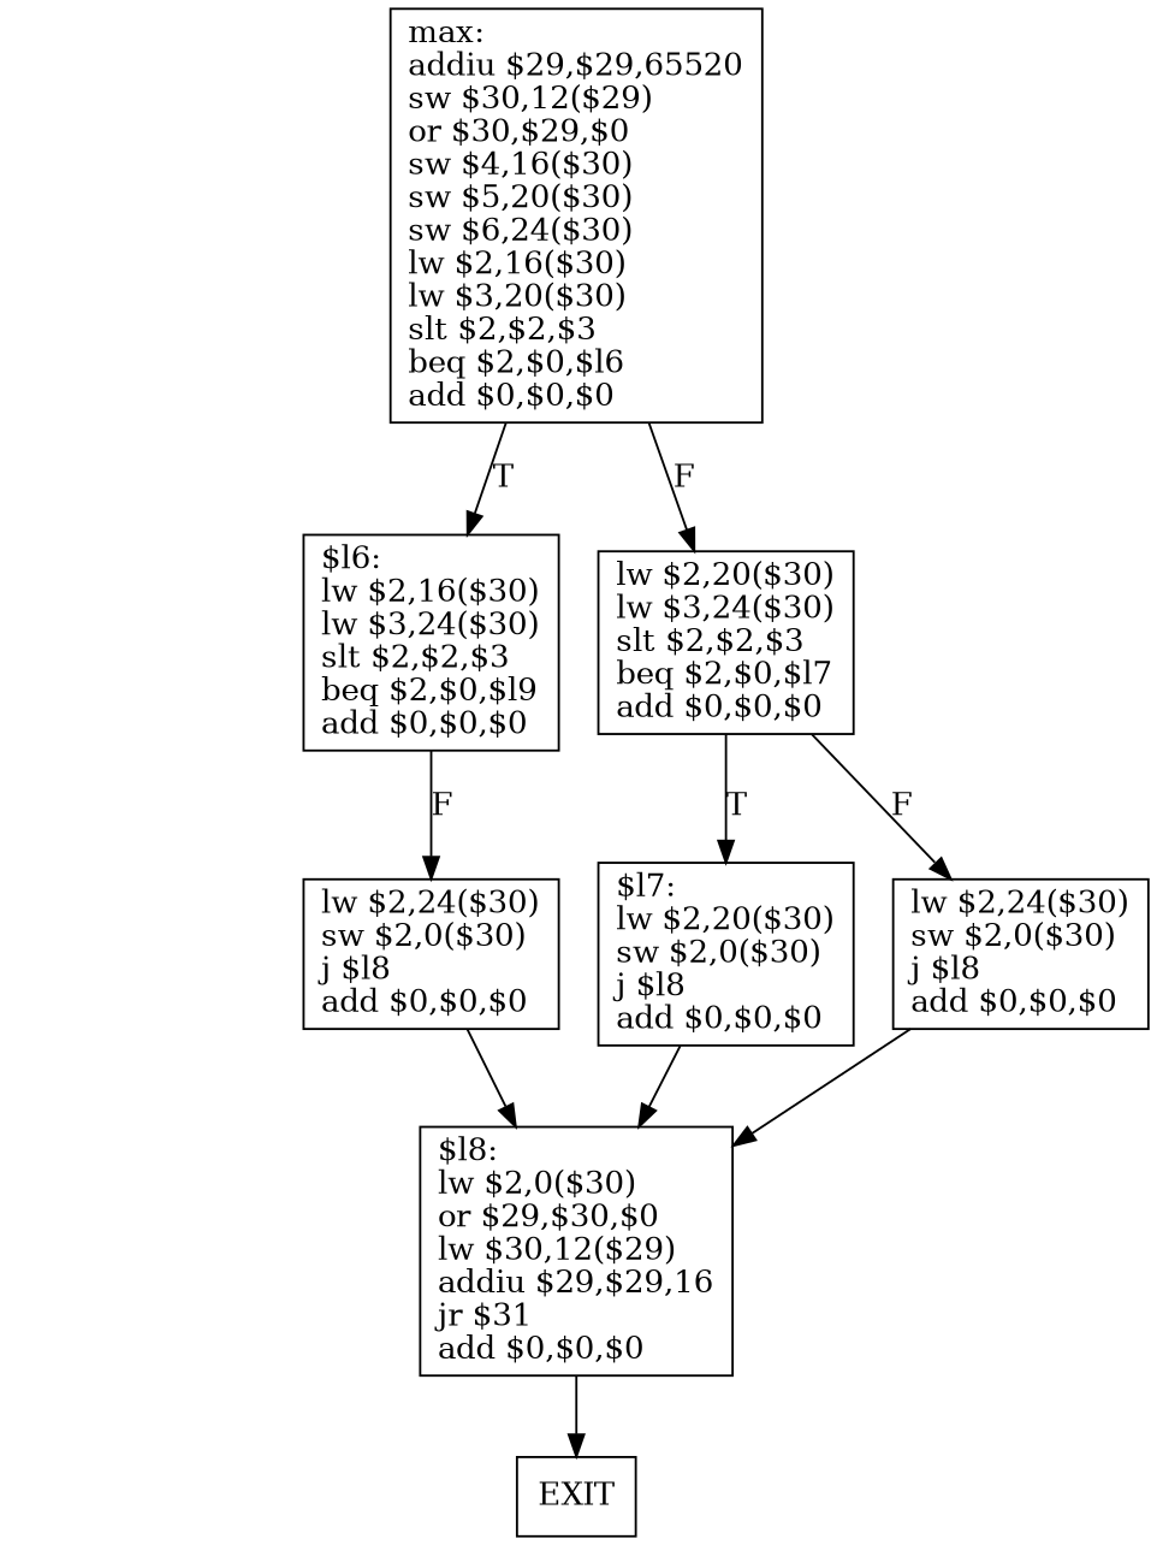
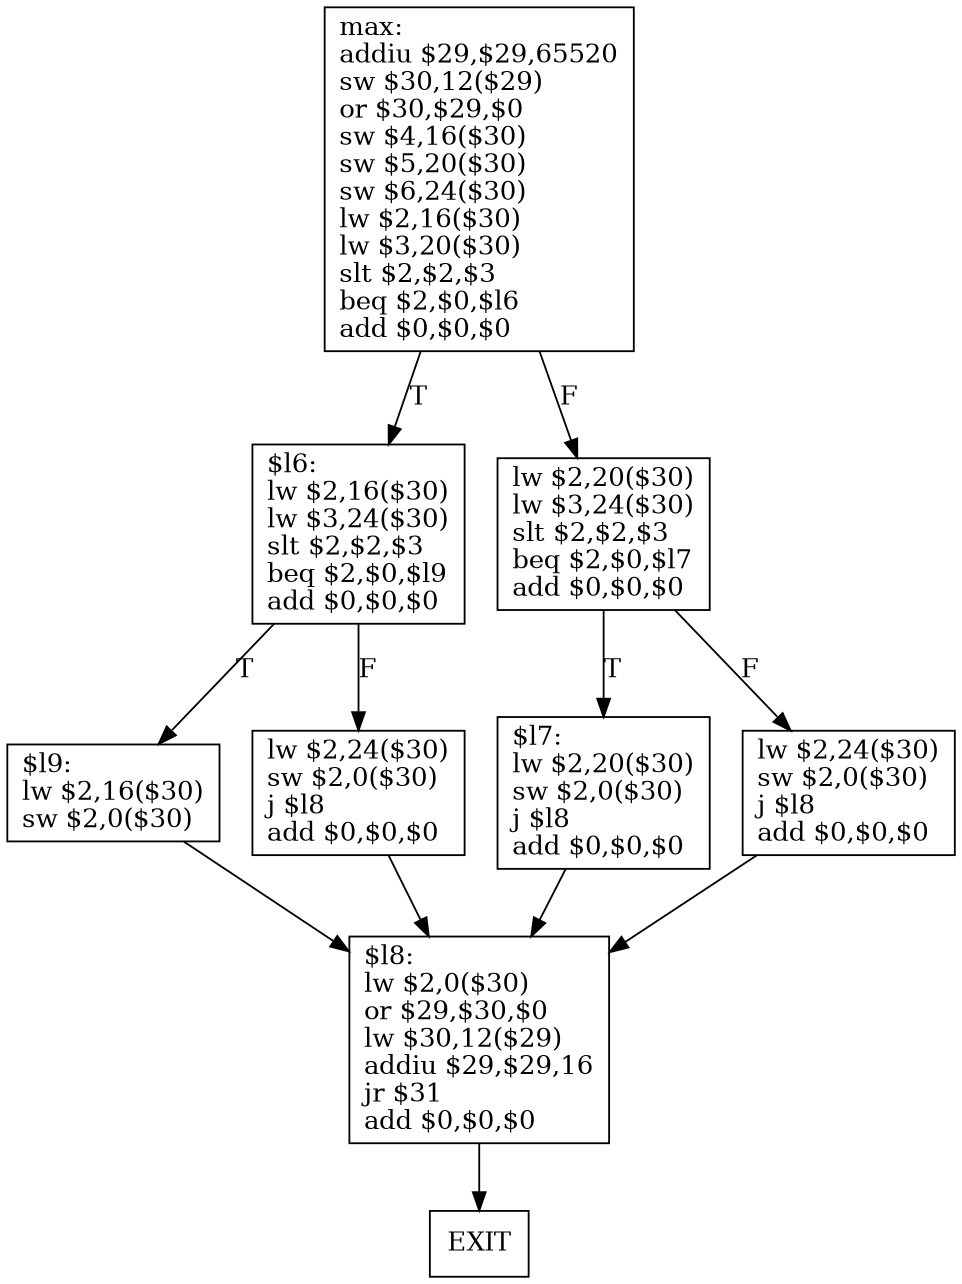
  digraph {
    node [shape=box]
    edge [style=filled]
    n1 [label="max:\laddiu $29,$29,65520\lsw $30,12($29)\lor $30,$29,$0\lsw $4,16($30)\lsw $5,20($30)\lsw $6,24($30)\llw $2,16($30)\llw $3,20($30)\lslt $2,$2,$3\lbeq $2,$0,$l6\ladd $0,$0,$0\l"]
    n2 [label="$l6:\llw $2,16($30)\llw $3,24($30)\lslt $2,$2,$3\lbeq $2,$0,$l9\ladd $0,$0,$0\l"]
    n3 [label="lw $2,20($30)\llw $3,24($30)\lslt $2,$2,$3\lbeq $2,$0,$l7\ladd $0,$0,$0\l"]
+   n4 [label="$l9:\llw $2,16($30)\lsw $2,0($30)\l"]
    n5 [label="lw $2,24($30)\lsw $2,0($30)\lj $l8\ladd $0,$0,$0\l"]
    n6 [label="$l7:\llw $2,20($30)\lsw $2,0($30)\lj $l8\ladd $0,$0,$0\l"]
    n7 [label="lw $2,24($30)\lsw $2,0($30)\lj $l8\ladd $0,$0,$0\l"]
    n8 [label="$l8:\llw $2,0($30)\lor $29,$30,$0\llw $30,12($29)\laddiu $29,$29,16\ljr $31\ladd $0,$0,$0\l"]
    EXIT
    n1 -> n2 [label=T]
    n1 -> n3 [label=F]
+   n2 -> n4 [label=T]
    n2 -> n5 [label=F]
    n3 -> n6 [label=T]
    n3 -> n7 [label=F]
+   n4 -> n8
    n5 -> n8
    n6 -> n8
    n7 -> n8
    n8 -> EXIT
  }
